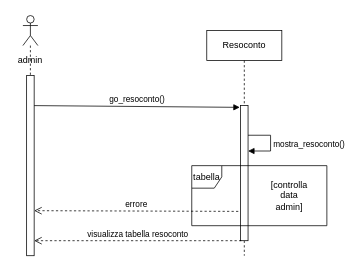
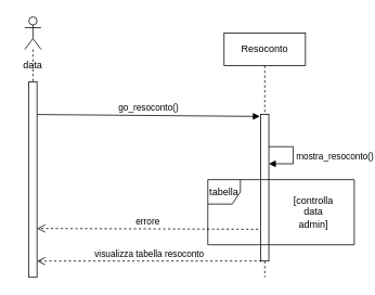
  <mxCell id="0" />
  <mxCell id="1" parent="0" />
  <mxCell id="2" value="" style="shape=umlLifeline;participant=umlActor;perimeter=lifelinePerimeter;whiteSpace=wrap;html=1;container=1;collapsible=0;recursiveResize=0;verticalAlign=top;spacingTop=36;outlineConnect=0;" parent="1" vertex="1"><mxGeometry x="30" y="20" width="20" height="90" as="geometry" /></mxCell>
  <mxCell id="3" value="" style="html=1;points=[];perimeter=orthogonalPerimeter;" parent="1" vertex="1"><mxGeometry x="35" y="100" width="10" height="240" as="geometry" /></mxCell>
- <mxCell id="4" value="admin" style="text;html=1;strokeColor=none;fillColor=none;align=center;verticalAlign=middle;whiteSpace=wrap;rounded=0;" parent="1" vertex="1"><mxGeometry x="20" y="70" width="40" height="20" as="geometry" /></mxCell>
+ <mxCell id="4" value="data" style="text;html=1;strokeColor=none;fillColor=none;align=center;verticalAlign=middle;whiteSpace=wrap;rounded=0;" parent="1" vertex="1"><mxGeometry x="20" y="70" width="40" height="20" as="geometry" /></mxCell>
  <mxCell id="5" value="&lt;div&gt;Resoconto&lt;/div&gt;" style="shape=umlLifeline;perimeter=lifelinePerimeter;whiteSpace=wrap;html=1;container=1;collapsible=0;recursiveResize=0;outlineConnect=0;" parent="1" vertex="1"><mxGeometry x="275" y="40" width="100" height="300" as="geometry" /></mxCell>
  <mxCell id="6" value="go_resoconto()" style="html=1;verticalAlign=bottom;endArrow=block;entryX=-0.1;entryY=0.013;entryDx=0;entryDy=0;entryPerimeter=0;" parent="1" target="7" edge="1"><mxGeometry width="80" relative="1" as="geometry"><mxPoint x="45" y="140" as="sourcePoint" /><mxPoint x="321" y="139" as="targetPoint" /></mxGeometry></mxCell>
  <mxCell id="7" value="" style="html=1;points=[];perimeter=orthogonalPerimeter;" parent="1" vertex="1"><mxGeometry x="320" y="140" width="10" height="180" as="geometry" /></mxCell>
  <mxCell id="8" value="mostra_resoconto()" style="edgeStyle=orthogonalEdgeStyle;html=1;align=left;spacingLeft=2;endArrow=block;rounded=0;" parent="1" edge="1"><mxGeometry relative="1" as="geometry"><mxPoint x="330" y="179.5" as="sourcePoint" /><Array as="points"><mxPoint x="360" y="179.5" /><mxPoint x="360" y="200.5" /></Array><mxPoint x="330" y="200.5" as="targetPoint" /></mxGeometry></mxCell>
  <mxCell id="9" value="visualizza tabella resoconto" style="html=1;verticalAlign=bottom;endArrow=open;dashed=1;endSize=8;exitX=0.1;exitY=1;exitDx=0;exitDy=0;exitPerimeter=0;" parent="1" source="7" target="3" edge="1"><mxGeometry relative="1" as="geometry"><mxPoint x="315" y="230" as="sourcePoint" /><mxPoint x="45" y="230" as="targetPoint" /><Array as="points"><mxPoint x="275" y="320" /></Array></mxGeometry></mxCell>
  <mxCell id="10" value="tabella" style="shape=umlFrame;whiteSpace=wrap;html=1;width=40;height=30;" parent="1" vertex="1"><mxGeometry x="255" y="220" width="180" height="80" as="geometry" /></mxCell>
  <mxCell id="11" value="[controlla data admin]" style="text;html=1;strokeColor=none;fillColor=none;align=center;verticalAlign=middle;whiteSpace=wrap;rounded=0;" parent="1" vertex="1"><mxGeometry x="365" y="250" width="40" height="20" as="geometry" /></mxCell>
  <mxCell id="12" value="errore" style="html=1;verticalAlign=bottom;endArrow=open;dashed=1;endSize=8;exitX=-0.3;exitY=0.783;exitDx=0;exitDy=0;exitPerimeter=0;" parent="1" source="7" edge="1"><mxGeometry relative="1" as="geometry"><mxPoint x="315" y="280" as="sourcePoint" /><mxPoint x="45" y="280" as="targetPoint" /></mxGeometry></mxCell>
